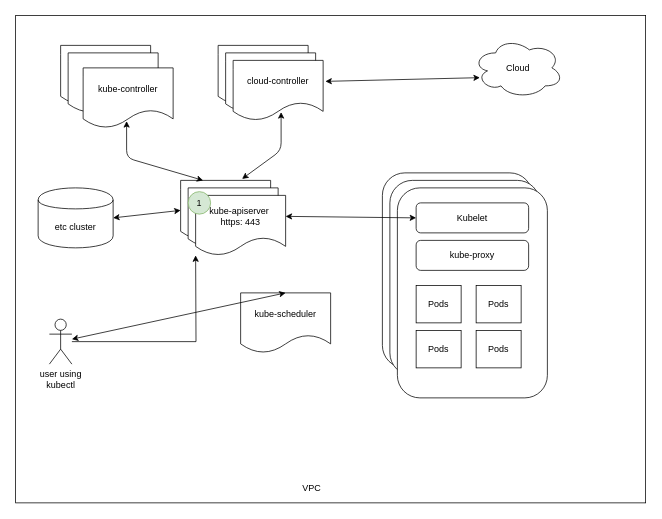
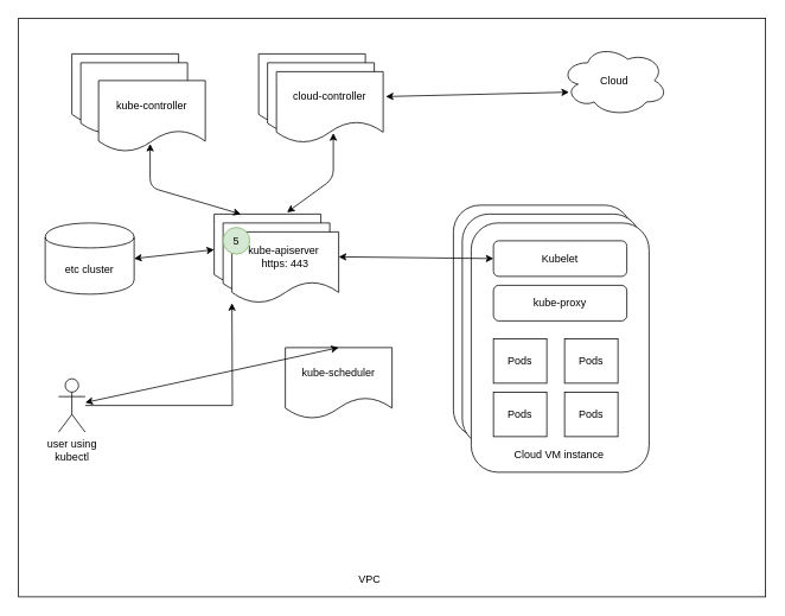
  <mxCell id="0" />
  <mxCell id="1" parent="0" />
  <mxCell id="2" value="" style="rounded=0;whiteSpace=wrap;html=1;" vertex="1" parent="1"><mxGeometry x="20" y="20" width="840" height="650" as="geometry" /></mxCell>
  <mxCell id="3" value="" style="rounded=1;whiteSpace=wrap;html=1;" vertex="1" parent="1"><mxGeometry x="509" y="230" width="200" height="260" as="geometry" /></mxCell>
  <mxCell id="4" value="kube-controller" style="shape=document;whiteSpace=wrap;html=1;boundedLbl=1;" vertex="1" parent="1"><mxGeometry x="80" y="60" width="120" height="80" as="geometry" /></mxCell>
  <mxCell id="5" value="kube-controller" style="shape=document;whiteSpace=wrap;html=1;boundedLbl=1;" vertex="1" parent="1"><mxGeometry x="90" y="70" width="120" height="80" as="geometry" /></mxCell>
  <mxCell id="6" value="kube-controller" style="shape=document;whiteSpace=wrap;html=1;boundedLbl=1;" vertex="1" parent="1"><mxGeometry x="110" y="90" width="120" height="80" as="geometry" /></mxCell>
  <mxCell id="7" value="cloud-controller" style="shape=document;whiteSpace=wrap;html=1;boundedLbl=1;" vertex="1" parent="1"><mxGeometry x="290" y="60" width="120" height="80" as="geometry" /></mxCell>
  <mxCell id="8" value="cloud-controller" style="shape=document;whiteSpace=wrap;html=1;boundedLbl=1;" vertex="1" parent="1"><mxGeometry x="300" y="70" width="120" height="80" as="geometry" /></mxCell>
  <mxCell id="9" value="cloud-controller" style="shape=document;whiteSpace=wrap;html=1;boundedLbl=1;" vertex="1" parent="1"><mxGeometry x="310" y="80" width="120" height="80" as="geometry" /></mxCell>
  <mxCell id="10" value="kube-apiserver" style="shape=document;whiteSpace=wrap;html=1;boundedLbl=1;" vertex="1" parent="1"><mxGeometry x="240" y="240" width="120" height="80" as="geometry" /></mxCell>
  <mxCell id="11" value="kube-apiserver" style="shape=document;whiteSpace=wrap;html=1;boundedLbl=1;" vertex="1" parent="1"><mxGeometry x="250" y="250" width="120" height="80" as="geometry" /></mxCell>
  <mxCell id="12" value="kube-apiserver&amp;nbsp;&lt;br&gt;https: 443" style="shape=document;whiteSpace=wrap;html=1;boundedLbl=1;" vertex="1" parent="1"><mxGeometry x="260" y="260" width="120" height="80" as="geometry" /></mxCell>
  <mxCell id="13" value="kube-scheduler" style="shape=document;whiteSpace=wrap;html=1;boundedLbl=1;" vertex="1" parent="1"><mxGeometry x="320" y="390" width="120" height="80" as="geometry" /></mxCell>
  <mxCell id="14" value="etc cluster" style="shape=cylinder;whiteSpace=wrap;html=1;boundedLbl=1;backgroundOutline=1;" vertex="1" parent="1"><mxGeometry x="50" y="250" width="100" height="80" as="geometry" /></mxCell>
  <mxCell id="15" value="" style="endArrow=classic;startArrow=classic;html=1;exitX=0.483;exitY=0.888;exitDx=0;exitDy=0;exitPerimeter=0;entryX=0.25;entryY=0;entryDx=0;entryDy=0;" edge="1" parent="1" source="6" target="10"><mxGeometry width="50" height="50" relative="1" as="geometry"><mxPoint x="240" y="220" as="sourcePoint" /><mxPoint x="290" y="170" as="targetPoint" /><Array as="points"><mxPoint x="168" y="210" /></Array></mxGeometry></mxCell>
  <mxCell id="16" value="" style="endArrow=classic;startArrow=classic;html=1;entryX=0.533;entryY=0.863;entryDx=0;entryDy=0;entryPerimeter=0;exitX=0.683;exitY=-0.025;exitDx=0;exitDy=0;exitPerimeter=0;" edge="1" parent="1" source="10" target="9"><mxGeometry width="50" height="50" relative="1" as="geometry"><mxPoint x="410" y="230" as="sourcePoint" /><mxPoint x="460" y="180" as="targetPoint" /><Array as="points"><mxPoint x="374" y="200" /></Array></mxGeometry></mxCell>
  <mxCell id="17" value="" style="endArrow=classic;startArrow=classic;html=1;exitX=0.5;exitY=0;exitDx=0;exitDy=0;" edge="1" parent="1" source="13" target="44"><mxGeometry width="50" height="50" relative="1" as="geometry"><mxPoint x="300" y="400" as="sourcePoint" /><mxPoint x="350" y="350" as="targetPoint" /></mxGeometry></mxCell>
  <mxCell id="18" value="" style="endArrow=classic;startArrow=classic;html=1;entryX=0;entryY=0.5;entryDx=0;entryDy=0;exitX=1;exitY=0.5;exitDx=0;exitDy=0;" edge="1" parent="1" source="14" target="10"><mxGeometry width="50" height="50" relative="1" as="geometry"><mxPoint x="150" y="400" as="sourcePoint" /><mxPoint x="200" y="350" as="targetPoint" /></mxGeometry></mxCell>
  <mxCell id="19" value="Cloud" style="ellipse;shape=cloud;whiteSpace=wrap;html=1;" vertex="1" parent="1"><mxGeometry x="630" y="50" width="120" height="80" as="geometry" /></mxCell>
  <mxCell id="20" value="" style="endArrow=classic;startArrow=classic;html=1;entryX=0.075;entryY=0.663;entryDx=0;entryDy=0;entryPerimeter=0;exitX=1.025;exitY=0.35;exitDx=0;exitDy=0;exitPerimeter=0;" edge="1" parent="1" source="9" target="19"><mxGeometry width="50" height="50" relative="1" as="geometry"><mxPoint x="510" y="120" as="sourcePoint" /><mxPoint x="560" y="70" as="targetPoint" /></mxGeometry></mxCell>
  <mxCell id="21" value="Kubelet" style="rounded=1;whiteSpace=wrap;html=1;" vertex="1" parent="1"><mxGeometry x="534" y="250" width="150" height="40" as="geometry" /></mxCell>
  <mxCell id="22" value="kube-proxy" style="rounded=1;whiteSpace=wrap;html=1;" vertex="1" parent="1"><mxGeometry x="534" y="300" width="150" height="40" as="geometry" /></mxCell>
  <mxCell id="23" value="Pods" style="rounded=0;whiteSpace=wrap;html=1;" vertex="1" parent="1"><mxGeometry x="534" y="360" width="60" height="50" as="geometry" /></mxCell>
  <mxCell id="24" value="Pods" style="rounded=0;whiteSpace=wrap;html=1;" vertex="1" parent="1"><mxGeometry x="614" y="360" width="60" height="50" as="geometry" /></mxCell>
  <mxCell id="25" value="Pods" style="rounded=0;whiteSpace=wrap;html=1;" vertex="1" parent="1"><mxGeometry x="534" y="420" width="60" height="50" as="geometry" /></mxCell>
  <mxCell id="26" value="Pods" style="rounded=0;whiteSpace=wrap;html=1;" vertex="1" parent="1"><mxGeometry x="614" y="420" width="60" height="50" as="geometry" /></mxCell>
  <mxCell id="27" value="" style="rounded=1;whiteSpace=wrap;html=1;" vertex="1" parent="1"><mxGeometry x="519" y="240" width="200" height="260" as="geometry" /></mxCell>
  <mxCell id="28" value="Kubelet" style="rounded=1;whiteSpace=wrap;html=1;" vertex="1" parent="1"><mxGeometry x="544" y="260" width="150" height="40" as="geometry" /></mxCell>
  <mxCell id="29" value="kube-proxy" style="rounded=1;whiteSpace=wrap;html=1;" vertex="1" parent="1"><mxGeometry x="544" y="310" width="150" height="40" as="geometry" /></mxCell>
  <mxCell id="30" value="Pods" style="rounded=0;whiteSpace=wrap;html=1;" vertex="1" parent="1"><mxGeometry x="544" y="370" width="60" height="50" as="geometry" /></mxCell>
  <mxCell id="31" value="Pods" style="rounded=0;whiteSpace=wrap;html=1;" vertex="1" parent="1"><mxGeometry x="624" y="370" width="60" height="50" as="geometry" /></mxCell>
  <mxCell id="32" value="Pods" style="rounded=0;whiteSpace=wrap;html=1;" vertex="1" parent="1"><mxGeometry x="544" y="430" width="60" height="50" as="geometry" /></mxCell>
  <mxCell id="33" value="Pods" style="rounded=0;whiteSpace=wrap;html=1;" vertex="1" parent="1"><mxGeometry x="624" y="430" width="60" height="50" as="geometry" /></mxCell>
  <mxCell id="34" value="" style="rounded=1;whiteSpace=wrap;html=1;" vertex="1" parent="1"><mxGeometry x="529" y="250" width="200" height="280" as="geometry" /></mxCell>
  <mxCell id="35" value="Kubelet" style="rounded=1;whiteSpace=wrap;html=1;" vertex="1" parent="1"><mxGeometry x="554" y="270" width="150" height="40" as="geometry" /></mxCell>
  <mxCell id="36" value="kube-proxy" style="rounded=1;whiteSpace=wrap;html=1;" vertex="1" parent="1"><mxGeometry x="554" y="320" width="150" height="40" as="geometry" /></mxCell>
  <mxCell id="37" value="Pods" style="rounded=0;whiteSpace=wrap;html=1;" vertex="1" parent="1"><mxGeometry x="554" y="380" width="60" height="50" as="geometry" /></mxCell>
  <mxCell id="38" value="Pods" style="rounded=0;whiteSpace=wrap;html=1;" vertex="1" parent="1"><mxGeometry x="634" y="380" width="60" height="50" as="geometry" /></mxCell>
  <mxCell id="39" value="Pods" style="rounded=0;whiteSpace=wrap;html=1;" vertex="1" parent="1"><mxGeometry x="554" y="440" width="60" height="50" as="geometry" /></mxCell>
  <mxCell id="40" value="Pods" style="rounded=0;whiteSpace=wrap;html=1;" vertex="1" parent="1"><mxGeometry x="634" y="440" width="60" height="50" as="geometry" /></mxCell>
  <mxCell id="41" value="" style="endArrow=classic;startArrow=classic;html=1;exitX=1;exitY=0.35;exitDx=0;exitDy=0;exitPerimeter=0;entryX=0;entryY=0.5;entryDx=0;entryDy=0;" edge="1" parent="1" source="12" target="35"><mxGeometry width="50" height="50" relative="1" as="geometry"><mxPoint x="450" y="310" as="sourcePoint" /><mxPoint x="500" y="260" as="targetPoint" /></mxGeometry></mxCell>
+ <mxCell id="42" value="Cloud VM instance" style="text;html=1;strokeColor=none;fillColor=none;align=center;verticalAlign=middle;whiteSpace=wrap;rounded=0;" vertex="1" parent="1"><mxGeometry x="575" y="500" width="106" height="20" as="geometry" /></mxCell>
  <mxCell id="43" style="edgeStyle=orthogonalEdgeStyle;rounded=0;orthogonalLoop=1;jettySize=auto;html=1;" edge="1" parent="1" source="44"><mxGeometry relative="1" as="geometry"><mxPoint x="260" y="340" as="targetPoint" /></mxGeometry></mxCell>
  <mxCell id="44" value="user using&lt;br&gt;kubectl" style="shape=umlActor;verticalLabelPosition=bottom;labelBackgroundColor=#ffffff;verticalAlign=top;html=1;outlineConnect=0;" vertex="1" parent="1"><mxGeometry x="65" y="425" width="30" height="60" as="geometry" /></mxCell>
  <mxCell id="45" value="VPC" style="text;html=1;strokeColor=none;fillColor=none;align=center;verticalAlign=middle;whiteSpace=wrap;rounded=0;" vertex="1" parent="1"><mxGeometry x="395" y="640" width="40" height="20" as="geometry" /></mxCell>
- <mxCell id="46" value="1" style="ellipse;whiteSpace=wrap;html=1;aspect=fixed;fillColor=#d5e8d4;strokeColor=#82b366;" vertex="1" parent="1"><mxGeometry x="250" y="255" width="30" height="30" as="geometry" /></mxCell>
+ <mxCell id="46" value="5" style="ellipse;whiteSpace=wrap;html=1;aspect=fixed;fillColor=#d5e8d4;strokeColor=#82b366;" vertex="1" parent="1"><mxGeometry x="250" y="255" width="30" height="30" as="geometry" /></mxCell>
